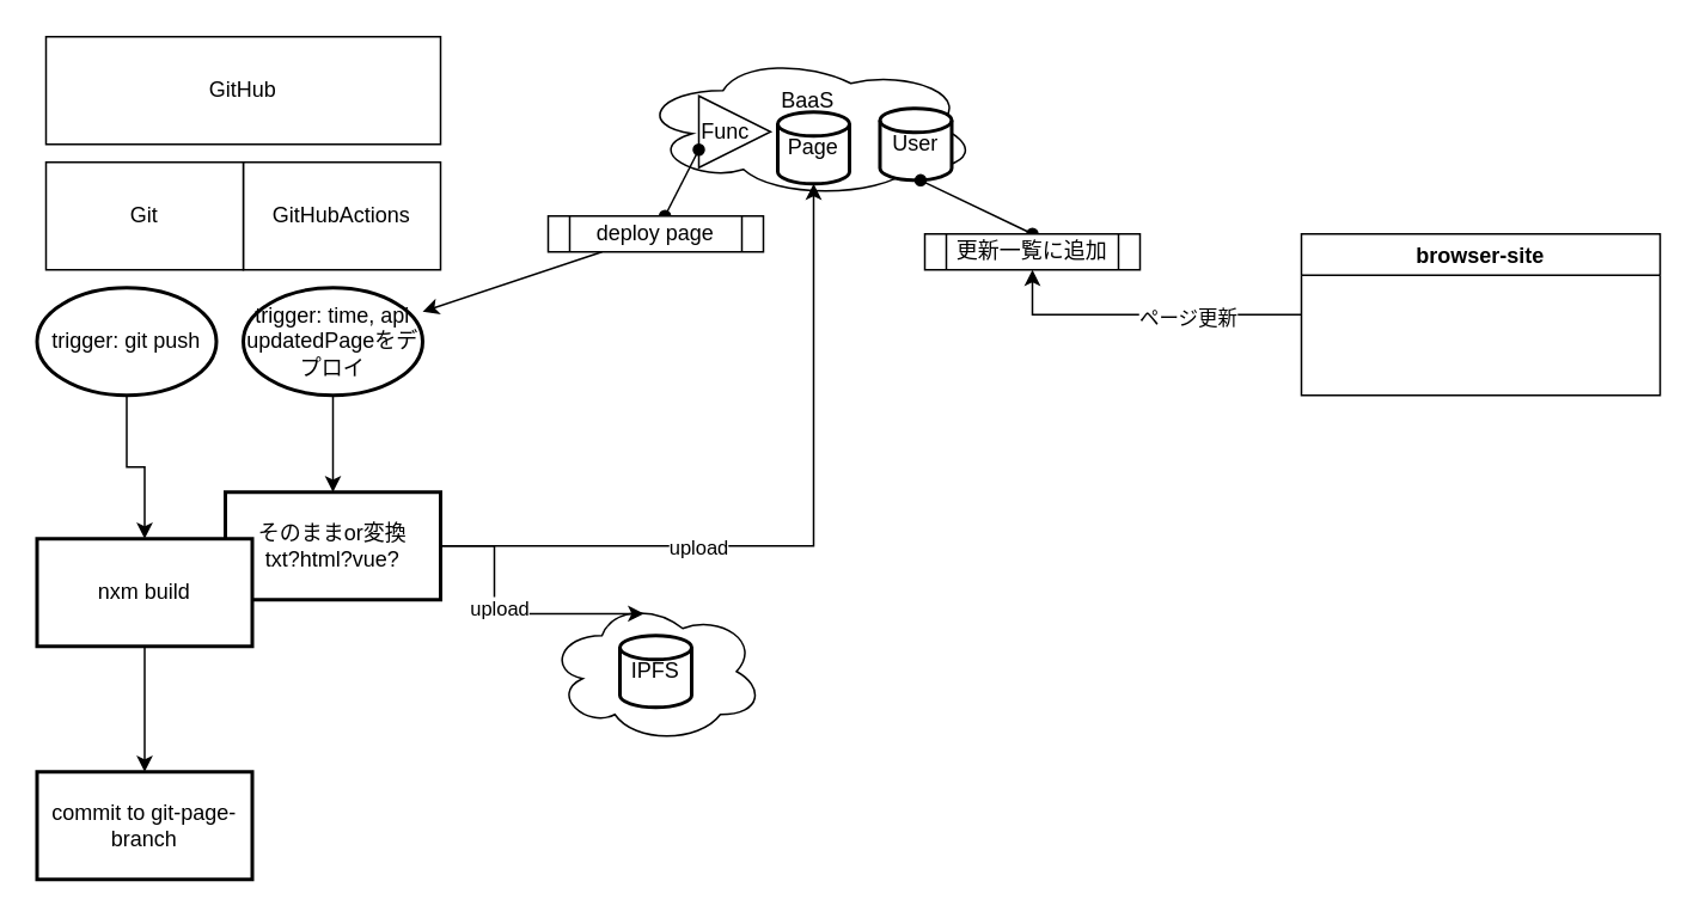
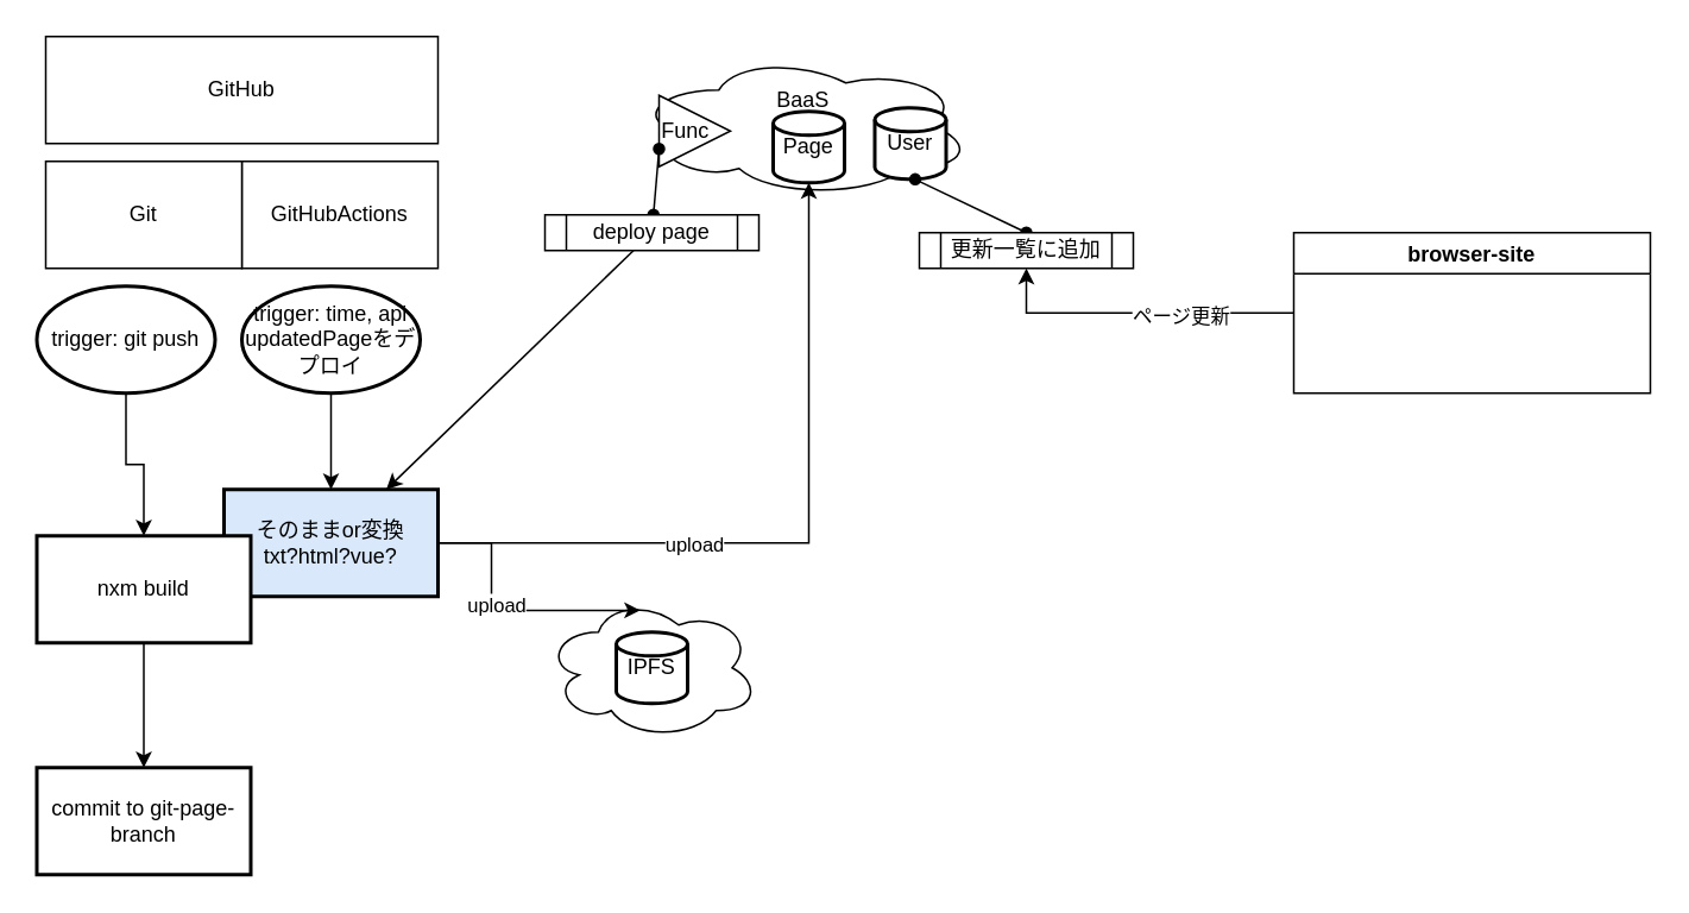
  <mxCell id="0" />
  <mxCell id="1" parent="0" />
  <mxCell id="2" value="GitHub" style="rounded=0;whiteSpace=wrap;html=1;" vertex="1" parent="1"><mxGeometry x="25" y="20" width="220" height="60" as="geometry" /></mxCell>
  <mxCell id="3" value="GitHubActions" style="rounded=0;whiteSpace=wrap;html=1;" vertex="1" parent="1"><mxGeometry x="135" y="90" width="110" height="60" as="geometry" /></mxCell>
  <mxCell id="4" value="Git" style="rounded=0;whiteSpace=wrap;html=1;" vertex="1" parent="1"><mxGeometry x="25" y="90" width="110" height="60" as="geometry" /></mxCell>
  <mxCell id="5" value="" style="group" vertex="1" connectable="0" parent="1"><mxGeometry x="355" y="30" width="190" height="80" as="geometry" /></mxCell>
  <mxCell id="6" value="BaaS&lt;br&gt;&lt;br&gt;&lt;br&gt;" style="ellipse;shape=cloud;whiteSpace=wrap;html=1;" vertex="1" parent="5"><mxGeometry width="190" height="80" as="geometry" /></mxCell>
  <mxCell id="7" value="Page" style="strokeWidth=2;html=1;shape=mxgraph.flowchart.database;whiteSpace=wrap;" vertex="1" parent="5"><mxGeometry x="78" y="32" width="40" height="40" as="geometry" /></mxCell>
  <mxCell id="8" value="User" style="strokeWidth=2;html=1;shape=mxgraph.flowchart.database;whiteSpace=wrap;" vertex="1" parent="5"><mxGeometry x="135" y="30" width="40" height="40" as="geometry" /></mxCell>
- <mxCell id="9" value="Func&amp;nbsp; &amp;nbsp;" style="triangle;whiteSpace=wrap;html=1;" vertex="1" parent="5"><mxGeometry x="34" y="23" width="40" height="40" as="geometry" /></mxCell>
+ <mxCell id="9" value="Func&amp;nbsp; &amp;nbsp;" style="triangle;whiteSpace=wrap;html=1;" vertex="1" parent="5"><mxGeometry x="14" y="23" width="40" height="40" as="geometry" /></mxCell>
  <mxCell id="10" style="edgeStyle=none;rounded=0;orthogonalLoop=1;jettySize=auto;html=1;exitX=1;exitY=0.85;exitDx=0;exitDy=0;exitPerimeter=0;startArrow=oval;startFill=1;endArrow=oval;endFill=1;" edge="1" parent="5" source="7" target="7"><mxGeometry relative="1" as="geometry" /></mxCell>
  <mxCell id="11" value="" style="group" vertex="1" connectable="0" parent="1"><mxGeometry x="305" y="334" width="120" height="80" as="geometry" /></mxCell>
  <mxCell id="12" value="" style="ellipse;shape=cloud;whiteSpace=wrap;html=1;" vertex="1" parent="11"><mxGeometry width="120" height="80" as="geometry" /></mxCell>
  <mxCell id="13" value="IPFS" style="strokeWidth=2;html=1;shape=mxgraph.flowchart.database;whiteSpace=wrap;" vertex="1" parent="11"><mxGeometry x="40" y="20" width="40" height="40" as="geometry" /></mxCell>
  <mxCell id="14" value="" style="edgeStyle=orthogonalEdgeStyle;rounded=0;orthogonalLoop=1;jettySize=auto;html=1;startArrow=none;startFill=0;endArrow=classic;endFill=1;" edge="1" parent="1" source="15" target="30"><mxGeometry relative="1" as="geometry" /></mxCell>
  <mxCell id="15" value="trigger: time, api&lt;br&gt;updatedPageをデプロイ" style="strokeWidth=2;html=1;shape=mxgraph.flowchart.start_1;whiteSpace=wrap;" vertex="1" parent="1"><mxGeometry x="135" y="160" width="100" height="60" as="geometry" /></mxCell>
  <mxCell id="16" value="" style="edgeStyle=orthogonalEdgeStyle;rounded=0;orthogonalLoop=1;jettySize=auto;html=1;startArrow=none;startFill=0;endArrow=classic;endFill=1;" edge="1" parent="1" source="17" target="32"><mxGeometry relative="1" as="geometry" /></mxCell>
  <mxCell id="17" value="trigger: git push" style="strokeWidth=2;html=1;shape=mxgraph.flowchart.start_1;whiteSpace=wrap;" vertex="1" parent="1"><mxGeometry x="20" y="160" width="100" height="60" as="geometry" /></mxCell>
  <mxCell id="18" value="" style="edgeStyle=orthogonalEdgeStyle;rounded=0;orthogonalLoop=1;jettySize=auto;html=1;entryX=0.5;entryY=1;entryDx=0;entryDy=0;" edge="1" parent="1" source="20" target="22"><mxGeometry relative="1" as="geometry"><mxPoint x="375" y="150" as="targetPoint" /></mxGeometry></mxCell>
  <mxCell id="19" value="ページ更新" style="edgeLabel;html=1;align=center;verticalAlign=middle;resizable=0;points=[];" vertex="1" connectable="0" parent="18"><mxGeometry x="-0.267" y="1" relative="1" as="geometry"><mxPoint as="offset" /></mxGeometry></mxCell>
  <mxCell id="20" value="browser-site" style="swimlane;" vertex="1" parent="1"><mxGeometry x="725" y="130" width="200" height="90" as="geometry" /></mxCell>
  <mxCell id="21" value="" style="rounded=0;orthogonalLoop=1;jettySize=auto;html=1;startArrow=oval;startFill=1;endArrow=oval;endFill=1;entryX=0.5;entryY=0;entryDx=0;entryDy=0;" edge="1" parent="1" source="6" target="22"><mxGeometry relative="1" as="geometry"><mxPoint x="378.571" y="130" as="targetPoint" /></mxGeometry></mxCell>
  <mxCell id="22" value="更新一覧に追加" style="shape=process;whiteSpace=wrap;html=1;backgroundOutline=1;" vertex="1" parent="1"><mxGeometry x="515" y="130" width="120" height="20" as="geometry" /></mxCell>
  <mxCell id="23" style="edgeStyle=none;rounded=0;orthogonalLoop=1;jettySize=auto;html=1;entryX=0;entryY=0.75;entryDx=0;entryDy=0;startArrow=oval;startFill=1;endArrow=oval;endFill=1;" edge="1" parent="1" source="25" target="9"><mxGeometry relative="1" as="geometry" /></mxCell>
- <mxCell id="24" style="edgeStyle=none;rounded=0;orthogonalLoop=1;jettySize=auto;html=1;startArrow=none;startFill=0;endArrow=classic;endFill=1;" edge="1" parent="1" source="25" target="15"><mxGeometry relative="1" as="geometry" /></mxCell>
+ <mxCell id="24" style="edgeStyle=none;rounded=0;orthogonalLoop=1;jettySize=auto;html=1;startArrow=none;startFill=0;endArrow=classic;endFill=1;" edge="1" parent="1" source="25" target="30"><mxGeometry relative="1" as="geometry" /></mxCell>
  <mxCell id="25" value="deploy page" style="shape=process;whiteSpace=wrap;html=1;backgroundOutline=1;" vertex="1" parent="1"><mxGeometry x="305" y="120" width="120" height="20" as="geometry" /></mxCell>
  <mxCell id="26" value="" style="edgeStyle=orthogonalEdgeStyle;rounded=0;orthogonalLoop=1;jettySize=auto;html=1;startArrow=none;startFill=0;endArrow=classic;endFill=1;entryX=0.446;entryY=0.097;entryDx=0;entryDy=0;entryPerimeter=0;" edge="1" parent="1" source="30" target="12"><mxGeometry relative="1" as="geometry"><mxPoint x="305" y="280" as="targetPoint" /></mxGeometry></mxCell>
  <mxCell id="27" value="upload" style="edgeLabel;html=1;align=center;verticalAlign=middle;resizable=0;points=[];" vertex="1" connectable="0" parent="26"><mxGeometry x="-0.151" y="2" relative="1" as="geometry"><mxPoint as="offset" /></mxGeometry></mxCell>
  <mxCell id="28" style="edgeStyle=orthogonalEdgeStyle;rounded=0;orthogonalLoop=1;jettySize=auto;html=1;startArrow=none;startFill=0;endArrow=classic;endFill=1;" edge="1" parent="1" source="30" target="7"><mxGeometry relative="1" as="geometry" /></mxCell>
  <mxCell id="29" value="upload" style="edgeLabel;html=1;align=center;verticalAlign=middle;resizable=0;points=[];" vertex="1" connectable="0" parent="28"><mxGeometry x="-0.301" relative="1" as="geometry"><mxPoint as="offset" /></mxGeometry></mxCell>
- <mxCell id="30" value="そのままor変換&lt;br&gt;txt?html?vue?" style="whiteSpace=wrap;html=1;strokeWidth=2;" vertex="1" parent="1"><mxGeometry x="125" y="274" width="120" height="60" as="geometry" /></mxCell>
+ <mxCell id="30" value="そのままor変換&lt;br&gt;txt?html?vue?" style="whiteSpace=wrap;html=1;strokeWidth=2;fillColor=#dae8fc;" vertex="1" parent="1"><mxGeometry x="125" y="274" width="120" height="60" as="geometry" /></mxCell>
  <mxCell id="31" value="" style="edgeStyle=orthogonalEdgeStyle;rounded=0;orthogonalLoop=1;jettySize=auto;html=1;startArrow=none;startFill=0;endArrow=classic;endFill=1;" edge="1" parent="1" source="32" target="33"><mxGeometry relative="1" as="geometry" /></mxCell>
  <mxCell id="32" value="nxm build" style="whiteSpace=wrap;html=1;strokeWidth=2;" vertex="1" parent="1"><mxGeometry x="20" y="300" width="120" height="60" as="geometry" /></mxCell>
  <mxCell id="33" value="commit to git-page-branch" style="whiteSpace=wrap;html=1;strokeWidth=2;" vertex="1" parent="1"><mxGeometry x="20" y="430" width="120" height="60" as="geometry" /></mxCell>
